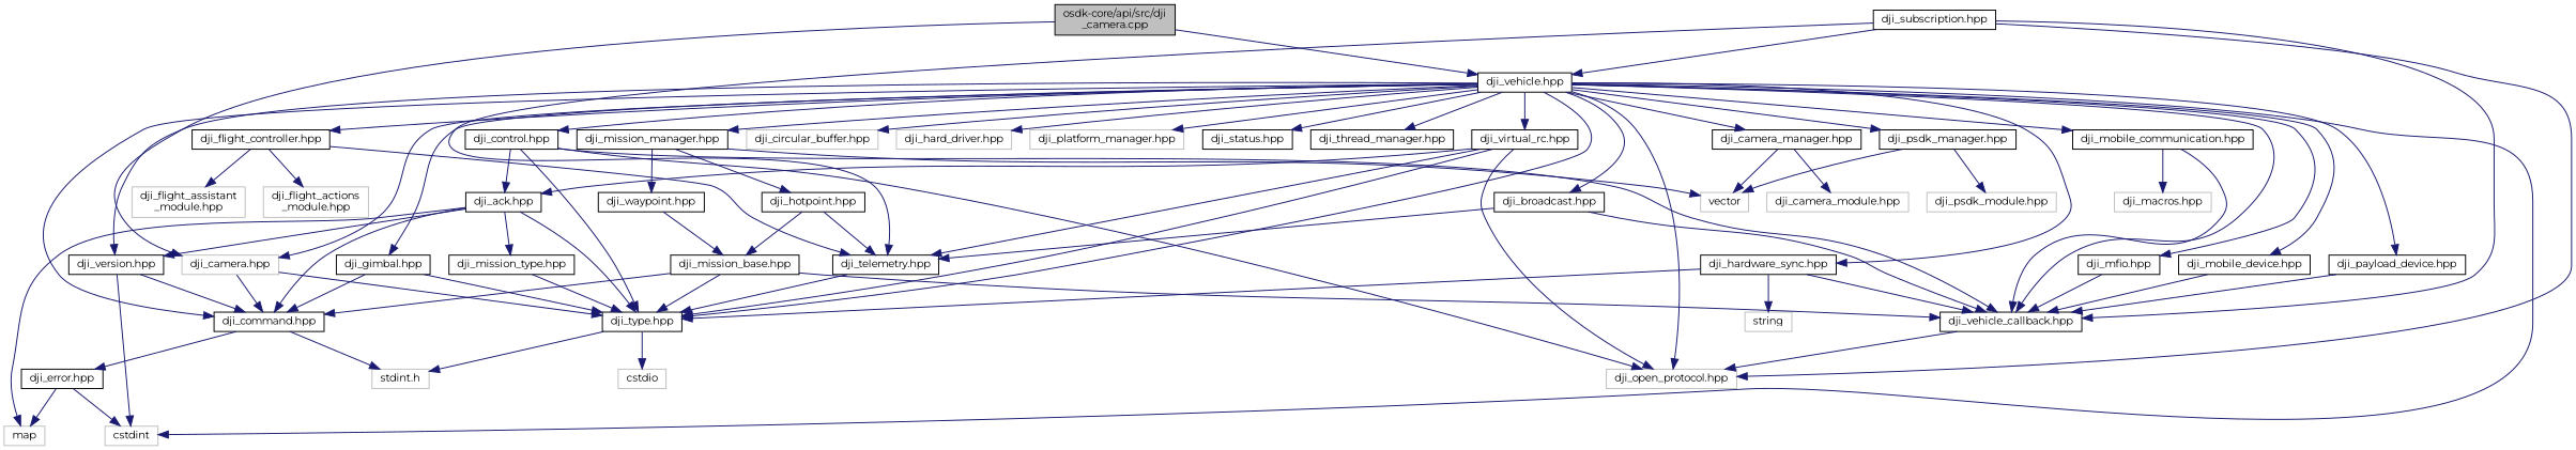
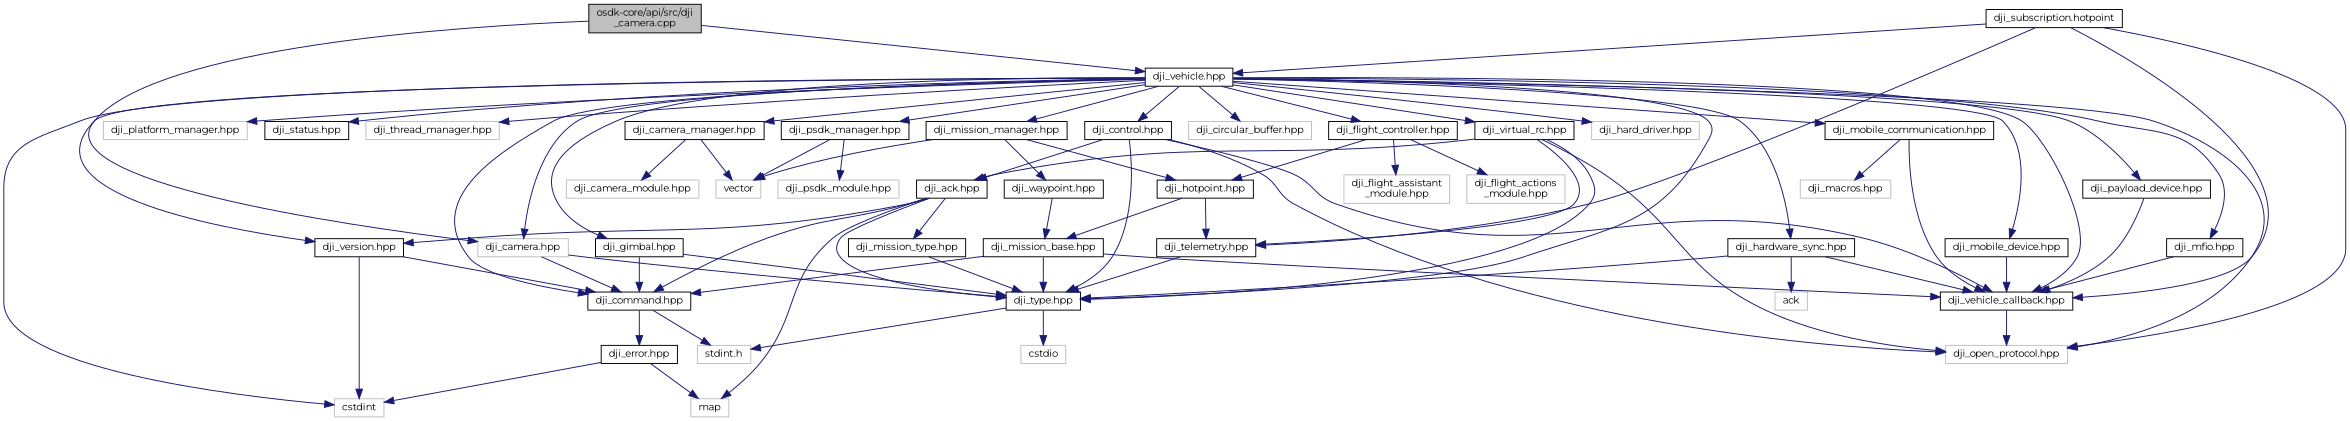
  digraph {
    fontname=Montserrat
    node [color=black fillcolor=white fontname=Montserrat fontsize=10 shape=record style=filled]
    edge [color=midnightblue fontname=Montserrat fontsize=10 labelfontname=Helvetica labelfontsize=10 style=solid]
    n1 [fillcolor=grey75 fontcolor=black height=0.2 label="osdk-core/api/src/dji\l_camera.cpp" width=0.4]
    n2 [color=grey75 height=0.2 label="dji_camera.hpp" width=0.4]
    n3 [height=0.2 label="dji_vehicle.hpp" width=0.4]
    n4 [height=0.2 label="dji_command.hpp" width=0.4]
    n5 [height=0.2 label="dji_type.hpp" width=0.4]
    n6 [color=grey75 height=0.2 label=cstdint width=0.4]
-   n7 [height=0.2 label="dji_broadcast.hpp" width=0.4]
    n8 [height=0.2 label="dji_vehicle_callback.hpp" width=0.4]
    n9 [color=grey75 height=0.2 label="dji_open_protocol.hpp" width=0.4]
    n10 [color=grey75 height=0.2 label="dji_circular_buffer.hpp" width=0.4]
    n11 [height=0.2 label="dji_control.hpp" width=0.4]
    n12 [height=0.2 label="dji_version.hpp" width=0.4]
    n13 [height=0.2 label="dji_gimbal.hpp" width=0.4]
    n14 [color=grey75 height=0.2 label="dji_hard_driver.hpp" width=0.4]
    n15 [height=0.2 label="dji_hardware_sync.hpp" width=0.4]
    n16 [height=0.2 label="dji_mfio.hpp" width=0.4]
    n17 [height=0.2 label="dji_mission_manager.hpp" width=0.4]
    n18 [height=0.2 label="dji_mobile_communication.hpp" width=0.4]
    n19 [height=0.2 label="dji_mobile_device.hpp" width=0.4]
    n20 [color=grey75 height=0.2 label="dji_platform_manager.hpp" width=0.4]
    n21 [height=0.2 label="dji_status.hpp" width=0.4]
-   n22 [height=0.2 label="dji_thread_manager.hpp" width=0.4]
+   n22 [color=grey75 height=0.2 label="dji_thread_manager.hpp" width=0.4]
    n23 [height=0.2 label="dji_virtual_rc.hpp" width=0.4]
    n24 [height=0.2 label="dji_payload_device.hpp" width=0.4]
    n25 [height=0.2 label="dji_camera_manager.hpp" width=0.4]
    n26 [height=0.2 label="dji_flight_controller.hpp" width=0.4]
    n27 [height=0.2 label="dji_psdk_manager.hpp" width=0.4]
    n28 [height=0.2 label="dji_error.hpp" width=0.4]
    n29 [color=grey75 height=0.2 label="stdint.h" width=0.4]
    n30 [color=grey75 height=0.2 label=cstdio width=0.4]
    n31 [color=grey75 height=0.2 label=map width=0.4]
    n32 [height=0.2 label="dji_telemetry.hpp" width=0.4]
    n33 [height=0.2 label="dji_ack.hpp" width=0.4]
-   n34 [color=grey75 height=0.2 label=string width=0.4]
+   n34 [color=grey75 height=0.2 label=ack width=0.4]
    n35 [height=0.2 label="dji_hotpoint.hpp" width=0.4]
    n36 [height=0.2 label="dji_waypoint.hpp" width=0.4]
    n37 [color=grey75 height=0.2 label=vector width=0.4]
    n38 [color=grey75 height=0.2 label="dji_macros.hpp" width=0.4]
-   n39 [height=0.2 label="dji_subscription.hpp" width=0.4]
+   n39 [height=0.2 label="dji_subscription.hotpoint" width=0.4]
    n40 [color=grey75 height=0.2 label="dji_camera_module.hpp" width=0.4]
    n41 [color=grey75 height=0.2 label="dji_flight_actions\l_module.hpp" width=0.4]
    n42 [color=grey75 height=0.2 label="dji_flight_assistant\l_module.hpp" width=0.4]
    n43 [color=grey75 height=0.2 label="dji_psdk_module.hpp" width=0.4]
    n44 [height=0.2 label="dji_mission_type.hpp" width=0.4]
    n45 [height=0.2 label="dji_mission_base.hpp" width=0.4]
    n1 -> n2
    n1 -> n3
    n2 -> n4
    n2 -> n5
    n3 -> n2
    n3 -> n4
    n3 -> n5
    n3 -> n6
-   n3 -> n7
    n3 -> n8
    n3 -> n9
    n3 -> n10
    n3 -> n11
    n3 -> n12
    n3 -> n13
    n3 -> n14
    n3 -> n15
    n3 -> n16
    n3 -> n17
    n3 -> n18
    n3 -> n19
    n3 -> n20
    n3 -> n21
    n3 -> n22
    n3 -> n23
    n3 -> n24
    n3 -> n25
    n3 -> n26
    n3 -> n27
    n4 -> n28
    n4 -> n29
    n5 -> n29
    n5 -> n30
-   n7 -> n8
-   n7 -> n32
    n8 -> n9
    n11 -> n5
    n11 -> n8
    n11 -> n9
    n11 -> n33
    n12 -> n4
    n12 -> n6
    n13 -> n4
    n13 -> n5
    n15 -> n5
    n15 -> n8
    n15 -> n34
    n16 -> n8
    n17 -> n35
    n17 -> n36
    n17 -> n37
    n18 -> n8
    n18 -> n38
    n19 -> n8
    n23 -> n5
    n23 -> n9
    n23 -> n32
    n23 -> n33
    n24 -> n8
    n25 -> n37
    n25 -> n40
-   n26 -> n32
+   n26 -> n35
    n26 -> n41
    n26 -> n42
    n27 -> n37
    n27 -> n43
    n28 -> n6
    n28 -> n31
    n32 -> n5
    n33 -> n4
    n33 -> n5
    n33 -> n12
    n33 -> n31
    n33 -> n44
    n35 -> n32
    n35 -> n45
    n36 -> n45
    n39 -> n3
    n39 -> n8
    n39 -> n9
    n39 -> n32
    n44 -> n5
    n45 -> n4
    n45 -> n5
    n45 -> n8
  }
